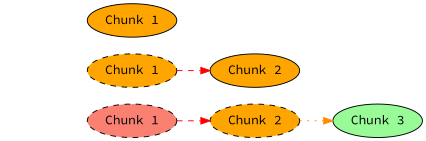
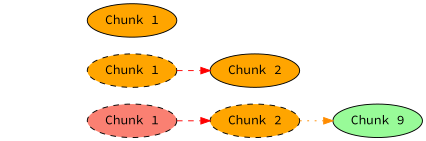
  digraph {
    rankdir=LR
    fontname="Source Code Pro"
    node [style=filled fontname="Source Code Pro" fillcolor=orange]
    edge [style=invis fontname="Source Code Pro"]
    1 [style=invis fillcolor=""]
    n2 [label="Chunk 1"]
    n3 [label="Chunk 1" style="dashed,filled"]
    n4 [label="Chunk 1" style="dashed,filled" fillcolor=salmon]
    n5 [label="Chunk 2"]
    n6 [label="Chunk 2" style="dashed,filled"]
-   n7 [label="Chunk 3" fillcolor=palegreen]
+   n7 [label="Chunk 9" fillcolor=palegreen]
    1 -> n2
    1 -> n3
    1 -> n4
    n3 -> n5 [color=red style=dashed]
    n4 -> n6 [color=red style=dashed]
    n6 -> n7 [color=darkorange style=dotted]
  }
